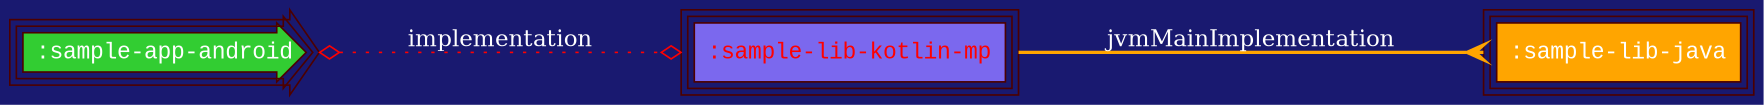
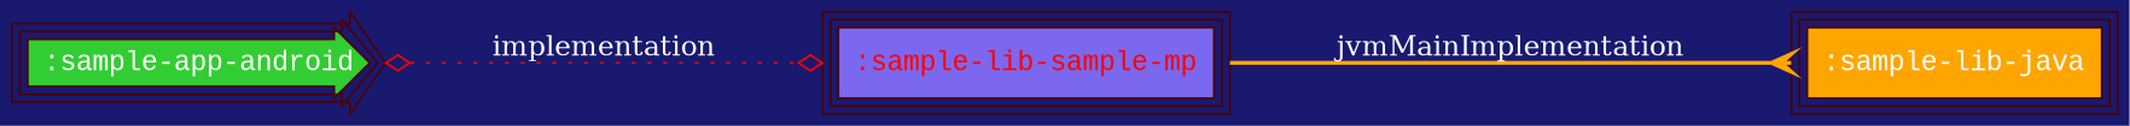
  digraph {
    bgcolor=MidnightBlue
    fontsize=30
    rankdir=LR
    ranksep=1.5
    node [color="#4C0000" fontcolor=white fontname="Courier New" peripheries=3 shape=box style=filled]
    edge [fontcolor=white labelfloat=false]
    ":sample-app-android" [fillcolor=limegreen shape=rarrow style=radial]
-   ":sample-lib-kotlin-mp" [fillcolor=mediumslateblue fontcolor=red]
+   ":sample-lib-kotlin-mp" [fillcolor=mediumslateblue fontcolor=red label=":sample-lib-sample-mp"]
    ":sample-lib-java" [fillcolor=orange]
    ":sample-app-android" -> ":sample-lib-kotlin-mp" [arrowhead=ediamond arrowtail=ediamond color=red dir=both label=implementation style=dotted]
    ":sample-lib-kotlin-mp" -> ":sample-lib-java" [arrowhead=crow arrowtail=none color=orange label=jvmMainImplementation style=bold]
  }
